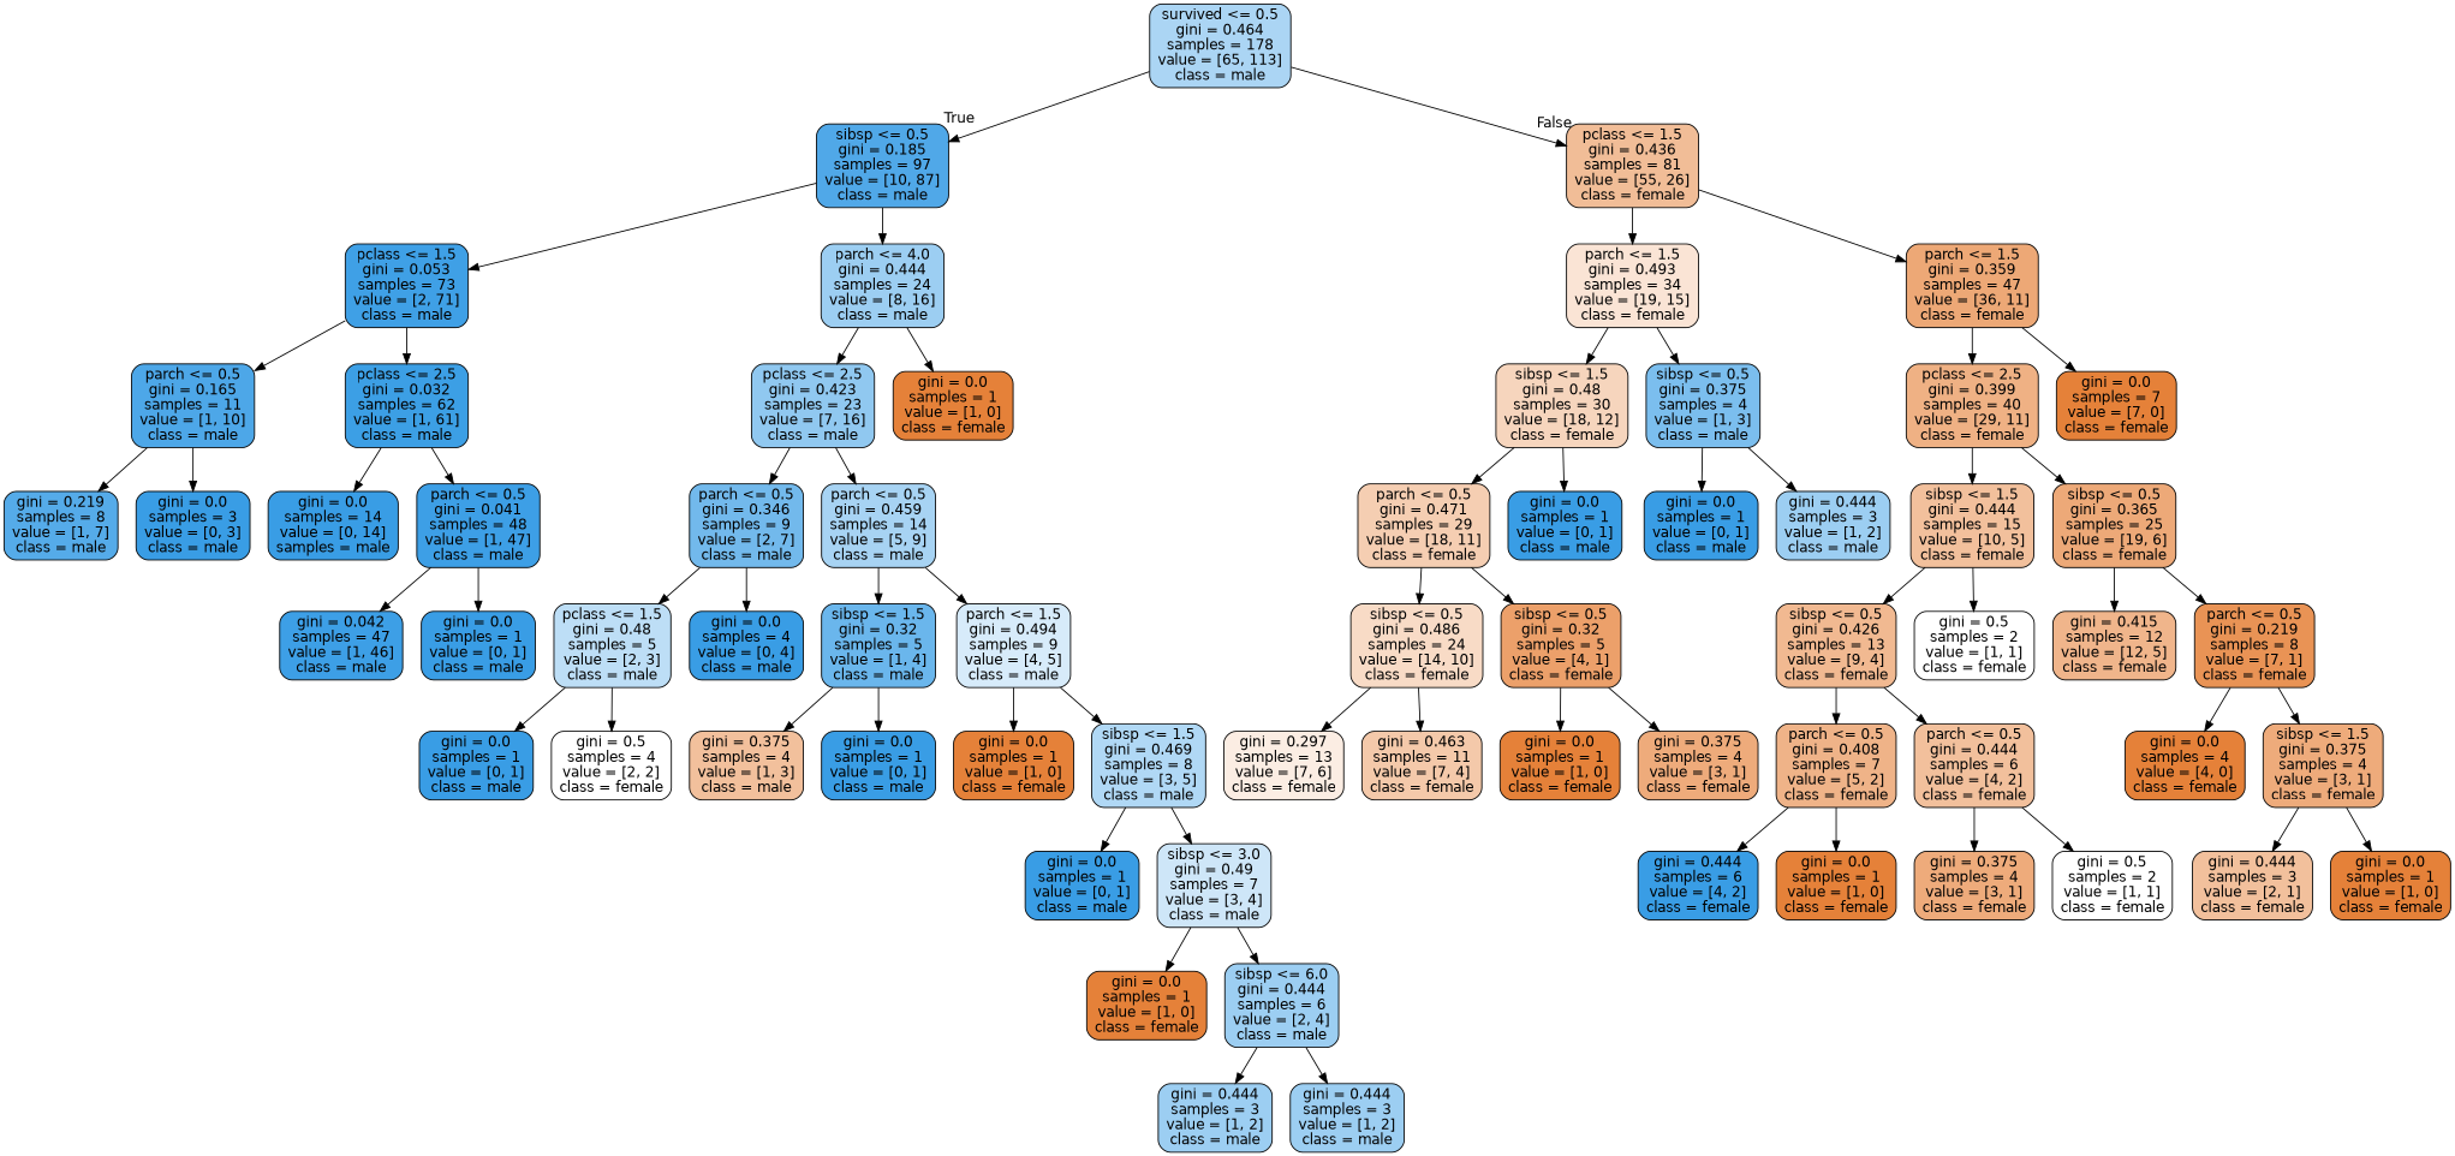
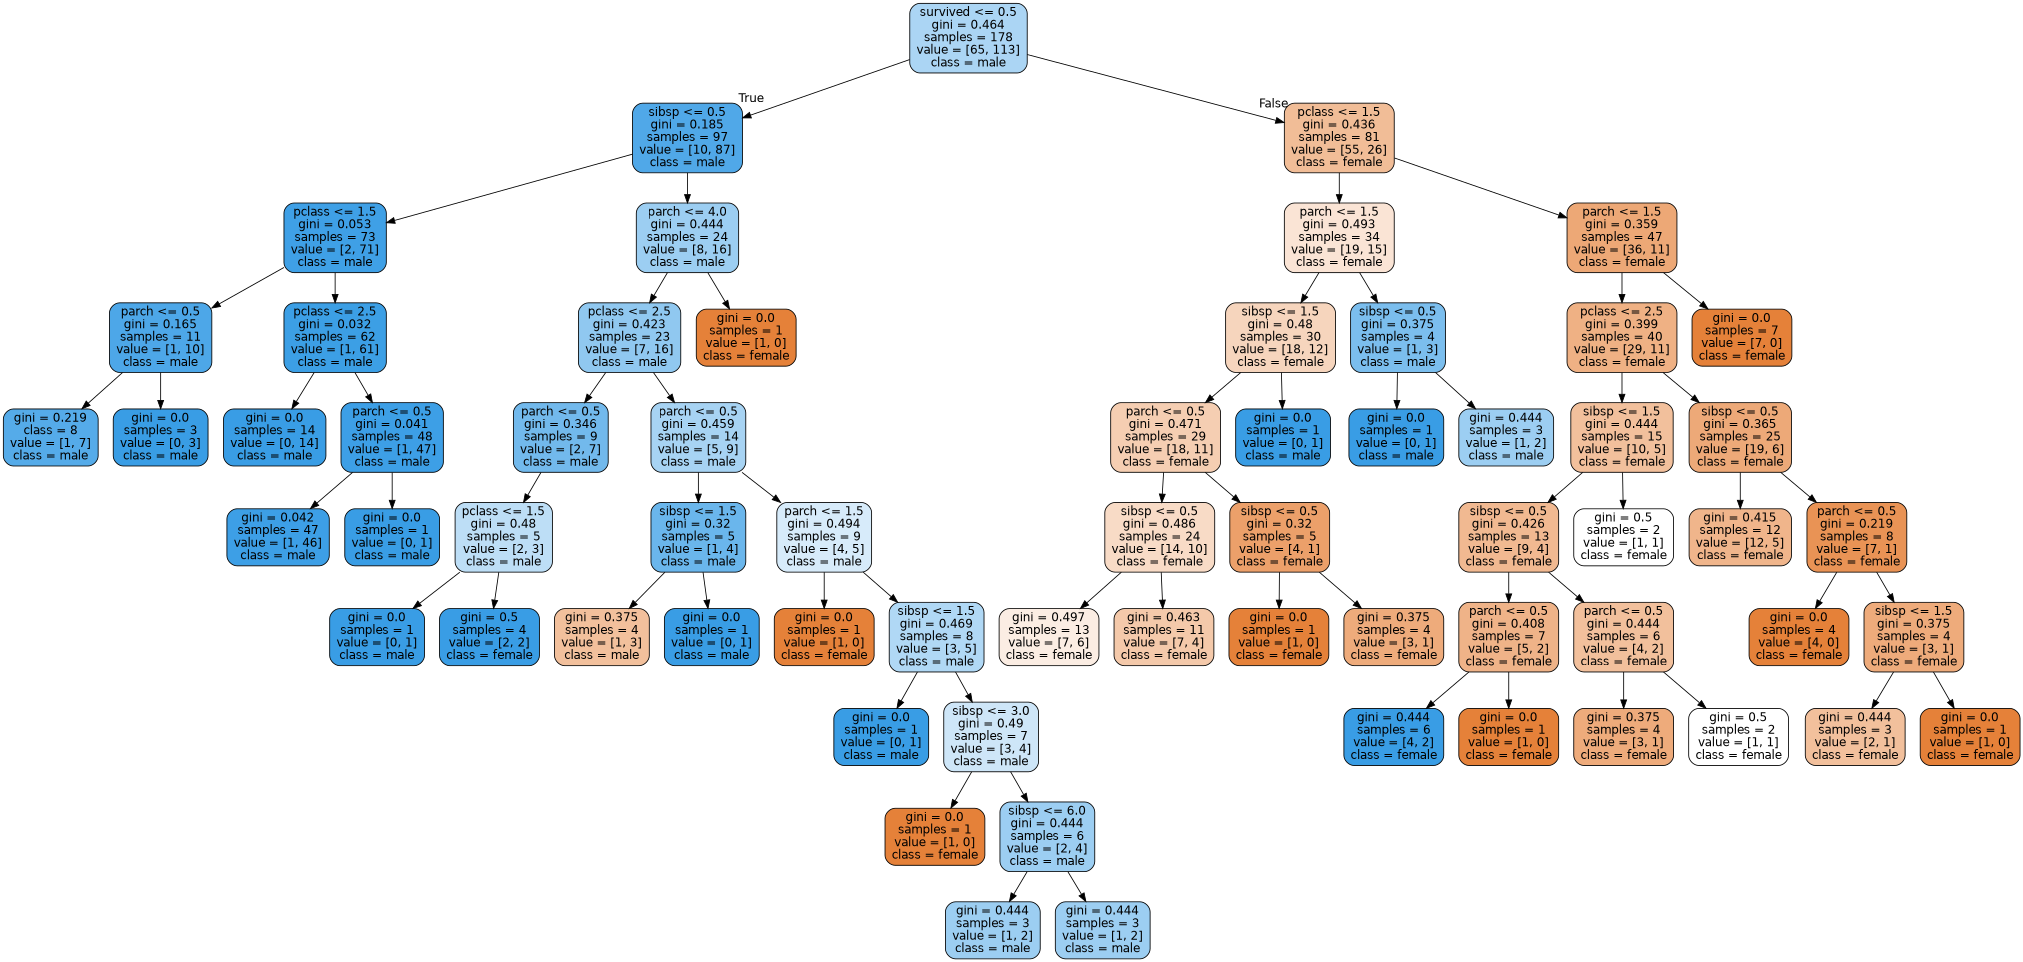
  digraph {
    node [color=black fillcolor="#399de5" fontname=helvetica shape=box style="filled, rounded"]
    edge [fontname=helvetica]
    n1 [fillcolor="#abd5f4" label="survived <= 0.5\ngini = 0.464\nsamples = 178\nvalue = [65, 113]\nclass = male"]
    n2 [fillcolor="#50a8e8" label="sibsp <= 0.5\ngini = 0.185\nsamples = 97\nvalue = [10, 87]\nclass = male"]
    n3 [fillcolor="#f1bd97" label="pclass <= 1.5\ngini = 0.436\nsamples = 81\nvalue = [55, 26]\nclass = female"]
    n4 [fillcolor="#3fa0e6" label="pclass <= 1.5\ngini = 0.053\nsamples = 73\nvalue = [2, 71]\nclass = male"]
    n5 [fillcolor="#9ccef2" label="parch <= 4.0\ngini = 0.444\nsamples = 24\nvalue = [8, 16]\nclass = male"]
    n6 [fillcolor="#fae4d5" label="parch <= 1.5\ngini = 0.493\nsamples = 34\nvalue = [19, 15]\nclass = female"]
    n7 [fillcolor="#eda876" label="parch <= 1.5\ngini = 0.359\nsamples = 47\nvalue = [36, 11]\nclass = female"]
    n8 [fillcolor="#4da7e8" label="parch <= 0.5\ngini = 0.165\nsamples = 11\nvalue = [1, 10]\nclass = male"]
    n9 [fillcolor="#3c9fe5" label="pclass <= 2.5\ngini = 0.032\nsamples = 62\nvalue = [1, 61]\nclass = male"]
    n10 [fillcolor="#90c8f0" label="pclass <= 2.5\ngini = 0.423\nsamples = 23\nvalue = [7, 16]\nclass = male"]
    n11 [fillcolor="#e58139" label="gini = 0.0\nsamples = 1\nvalue = [1, 0]\nclass = female"]
-   n12 [fillcolor="#55abe9" label="gini = 0.219\nsamples = 8\nvalue = [1, 7]\nclass = male"]
+   n12 [fillcolor="#55abe9" label="gini = 0.219\nclass = 8\nvalue = [1, 7]\nclass = male"]
    n13 [label="gini = 0.0\nsamples = 3\nvalue = [0, 3]\nclass = male"]
-   n14 [label="gini = 0.0\nsamples = 14\nvalue = [0, 14]\nsamples = male"]
+   n14 [label="gini = 0.0\nsamples = 14\nvalue = [0, 14]\nclass = male"]
    n15 [fillcolor="#3d9fe6" label="parch <= 0.5\ngini = 0.041\nsamples = 48\nvalue = [1, 47]\nclass = male"]
    n16 [fillcolor="#3d9fe6" label="gini = 0.042\nsamples = 47\nvalue = [1, 46]\nclass = male"]
    n17 [label="gini = 0.0\nsamples = 1\nvalue = [0, 1]\nclass = male"]
    n18 [fillcolor="#72b9ec" label="parch <= 0.5\ngini = 0.346\nsamples = 9\nvalue = [2, 7]\nclass = male"]
    n19 [fillcolor="#a7d3f3" label="parch <= 0.5\ngini = 0.459\nsamples = 14\nvalue = [5, 9]\nclass = male"]
    n20 [fillcolor="#bddef6" label="pclass <= 1.5\ngini = 0.48\nsamples = 5\nvalue = [2, 3]\nclass = male"]
-   n21 [label="gini = 0.0\nsamples = 4\nvalue = [0, 4]\nclass = male"]
    n22 [fillcolor="#6ab6ec" label="sibsp <= 1.5\ngini = 0.32\nsamples = 5\nvalue = [1, 4]\nclass = male"]
    n23 [fillcolor="#d7ebfa" label="parch <= 1.5\ngini = 0.494\nsamples = 9\nvalue = [4, 5]\nclass = male"]
    n24 [label="gini = 0.0\nsamples = 1\nvalue = [0, 1]\nclass = male"]
-   n25 [fillcolor="#ffffff" label="gini = 0.5\nsamples = 4\nvalue = [2, 2]\nclass = female"]
+   n25 [label="gini = 0.5\nsamples = 4\nvalue = [2, 2]\nclass = female"]
    n26 [fillcolor="#f2c09c" label="gini = 0.375\nsamples = 4\nvalue = [1, 3]\nclass = male"]
    n27 [label="gini = 0.0\nsamples = 1\nvalue = [0, 1]\nclass = male"]
    n28 [fillcolor="#e58139" label="gini = 0.0\nsamples = 1\nvalue = [1, 0]\nclass = female"]
    n29 [fillcolor="#b0d8f5" label="sibsp <= 1.5\ngini = 0.469\nsamples = 8\nvalue = [3, 5]\nclass = male"]
    n30 [label="gini = 0.0\nsamples = 1\nvalue = [0, 1]\nclass = male"]
    n31 [fillcolor="#cee6f8" label="sibsp <= 3.0\ngini = 0.49\nsamples = 7\nvalue = [3, 4]\nclass = male"]
    n32 [fillcolor="#e58139" label="gini = 0.0\nsamples = 1\nvalue = [1, 0]\nclass = female"]
    n33 [fillcolor="#9ccef2" label="sibsp <= 6.0\ngini = 0.444\nsamples = 6\nvalue = [2, 4]\nclass = male"]
    n34 [fillcolor="#9ccef2" label="gini = 0.444\nsamples = 3\nvalue = [1, 2]\nclass = male"]
    n35 [fillcolor="#9ccef2" label="gini = 0.444\nsamples = 3\nvalue = [1, 2]\nclass = male"]
    n36 [fillcolor="#f6d5bd" label="sibsp <= 1.5\ngini = 0.48\nsamples = 30\nvalue = [18, 12]\nclass = female"]
    n37 [fillcolor="#7bbeee" label="sibsp <= 0.5\ngini = 0.375\nsamples = 4\nvalue = [1, 3]\nclass = male"]
    n38 [fillcolor="#efb184" label="pclass <= 2.5\ngini = 0.399\nsamples = 40\nvalue = [29, 11]\nclass = female"]
    n39 [fillcolor="#e58139" label="gini = 0.0\nsamples = 7\nvalue = [7, 0]\nclass = female"]
    n40 [fillcolor="#f5ceb2" label="parch <= 0.5\ngini = 0.471\nsamples = 29\nvalue = [18, 11]\nclass = female"]
    n41 [label="gini = 0.0\nsamples = 1\nvalue = [0, 1]\nclass = male"]
    n42 [label="gini = 0.0\nsamples = 1\nvalue = [0, 1]\nclass = male"]
    n43 [fillcolor="#9ccef2" label="gini = 0.444\nsamples = 3\nvalue = [1, 2]\nclass = male"]
    n44 [fillcolor="#f8dbc6" label="sibsp <= 0.5\ngini = 0.486\nsamples = 24\nvalue = [14, 10]\nclass = female"]
    n45 [fillcolor="#eca06a" label="sibsp <= 0.5\ngini = 0.32\nsamples = 5\nvalue = [4, 1]\nclass = female"]
-   n46 [fillcolor="#fbede3" label="gini = 0.297\nsamples = 13\nvalue = [7, 6]\nclass = female"]
+   n46 [fillcolor="#fbede3" label="gini = 0.497\nsamples = 13\nvalue = [7, 6]\nclass = female"]
    n47 [fillcolor="#f4c9aa" label="gini = 0.463\nsamples = 11\nvalue = [7, 4]\nclass = female"]
    n48 [fillcolor="#e58139" label="gini = 0.0\nsamples = 1\nvalue = [1, 0]\nclass = female"]
    n49 [fillcolor="#eeab7b" label="gini = 0.375\nsamples = 4\nvalue = [3, 1]\nclass = female"]
    n50 [fillcolor="#f2c09c" label="sibsp <= 1.5\ngini = 0.444\nsamples = 15\nvalue = [10, 5]\nclass = female"]
    n51 [fillcolor="#eda978" label="sibsp <= 0.5\ngini = 0.365\nsamples = 25\nvalue = [19, 6]\nclass = female"]
    n52 [fillcolor="#f1b991" label="sibsp <= 0.5\ngini = 0.426\nsamples = 13\nvalue = [9, 4]\nclass = female"]
    n53 [fillcolor="#ffffff" label="gini = 0.5\nsamples = 2\nvalue = [1, 1]\nclass = female"]
    n54 [fillcolor="#f0b58b" label="gini = 0.415\nsamples = 12\nvalue = [12, 5]\nclass = female"]
    n55 [fillcolor="#e99355" label="parch <= 0.5\ngini = 0.219\nsamples = 8\nvalue = [7, 1]\nclass = female"]
    n56 [fillcolor="#efb388" label="parch <= 0.5\ngini = 0.408\nsamples = 7\nvalue = [5, 2]\nclass = female"]
    n57 [fillcolor="#f2c09c" label="parch <= 0.5\ngini = 0.444\nsamples = 6\nvalue = [4, 2]\nclass = female"]
    n58 [label="gini = 0.444\nsamples = 6\nvalue = [4, 2]\nclass = female"]
    n59 [fillcolor="#e58139" label="gini = 0.0\nsamples = 1\nvalue = [1, 0]\nclass = female"]
    n60 [fillcolor="#eeab7b" label="gini = 0.375\nsamples = 4\nvalue = [3, 1]\nclass = female"]
    n61 [fillcolor="#ffffff" label="gini = 0.5\nsamples = 2\nvalue = [1, 1]\nclass = female"]
    n62 [fillcolor="#e58139" label="gini = 0.0\nsamples = 4\nvalue = [4, 0]\nclass = female"]
    n63 [fillcolor="#eeab7b" label="sibsp <= 1.5\ngini = 0.375\nsamples = 4\nvalue = [3, 1]\nclass = female"]
    n64 [fillcolor="#f2c09c" label="gini = 0.444\nsamples = 3\nvalue = [2, 1]\nclass = female"]
    n65 [fillcolor="#e58139" label="gini = 0.0\nsamples = 1\nvalue = [1, 0]\nclass = female"]
    n1 -> n2 [headlabel=True labelangle=45 labeldistance=2.5]
    n1 -> n3 [headlabel=False labelangle=-45 labeldistance=2.5]
    n2 -> n4
    n2 -> n5
    n3 -> n6
    n3 -> n7
    n4 -> n8
    n4 -> n9
    n5 -> n10
    n5 -> n11
    n6 -> n36
    n6 -> n37
    n7 -> n38
    n7 -> n39
    n8 -> n12
    n8 -> n13
    n9 -> n14
    n9 -> n15
    n10 -> n18
    n10 -> n19
    n15 -> n16
    n15 -> n17
    n18 -> n20
-   n18 -> n21
    n19 -> n22
    n19 -> n23
    n20 -> n24
    n20 -> n25
    n22 -> n26
    n22 -> n27
    n23 -> n28
    n23 -> n29
    n29 -> n30
    n29 -> n31
    n31 -> n32
    n31 -> n33
    n33 -> n34
    n33 -> n35
    n36 -> n40
    n36 -> n41
    n37 -> n42
    n37 -> n43
    n38 -> n50
    n38 -> n51
    n40 -> n44
    n40 -> n45
    n44 -> n46
    n44 -> n47
    n45 -> n48
    n45 -> n49
    n50 -> n52
    n50 -> n53
    n51 -> n54
    n51 -> n55
    n52 -> n56
    n52 -> n57
    n55 -> n62
    n55 -> n63
    n56 -> n58
    n56 -> n59
    n57 -> n60
    n57 -> n61
    n63 -> n64
    n63 -> n65
  }
